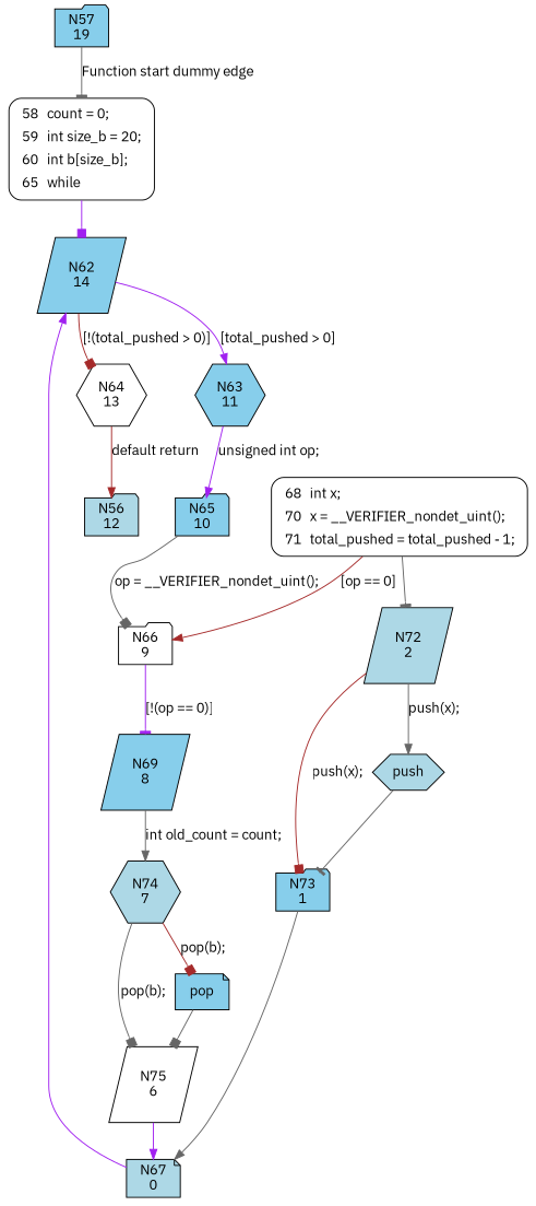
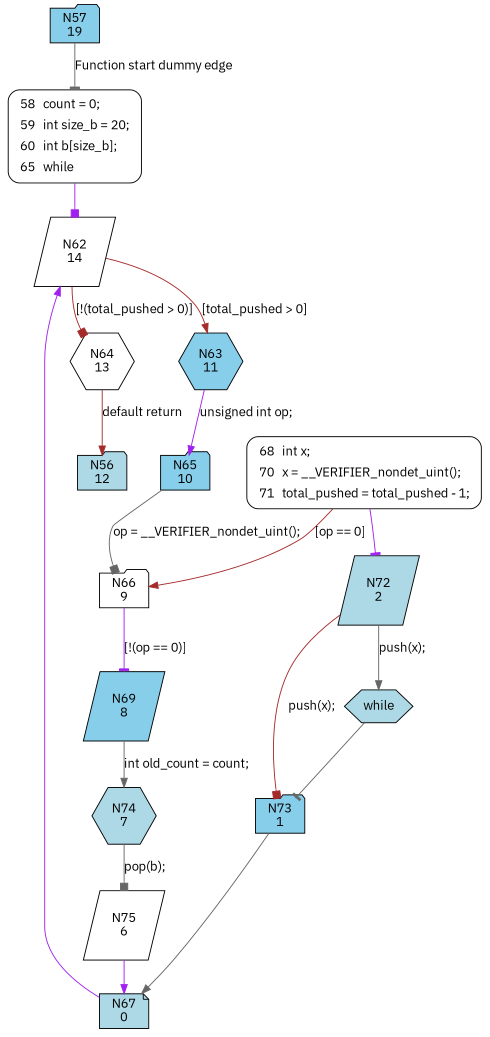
  digraph {
    fontname="IBM Plex Sans"
    node [fillcolor=skyblue fontname="IBM Plex Sans" shape=folder style=filled]
    edge [arrowhead=normal color=gray40 fontname="IBM Plex Sans"]
    n1 [label="N57\n19"]
    n2 [fillcolor=white label=<<table border="0" cellborder="0" cellpadding="3" bgcolor="white"><tr><td align="right">58</td><td align="left">count = 0;</td></tr><tr><td align="right">59</td><td align="left">int size_b = 20;</td></tr><tr><td align="right">60</td><td align="left">int b[size_b];</td></tr><tr><td align="right">65</td><td align="left">while</td></tr></table>> penwidth=1 shape=Mrecord style="filled,bold"]
-   n3 [label="N62\n14" shape=parallelogram]
+   n3 [fillcolor=white label="N62\n14" shape=parallelogram]
    n4 [label="N63\n11" shape=hexagon]
    n5 [fillcolor=white label="N64\n13" shape=hexagon]
    n6 [label="N65\n10"]
    n7 [fillcolor=lightblue label="N56\n12"]
    n8 [fillcolor=white label="N66\n9"]
    n9 [label="N69\n8" shape=parallelogram]
    n10 [fillcolor=white label=<<table border="0" cellborder="0" cellpadding="3" bgcolor="white"><tr><td align="right">68</td><td align="left">int x;</td></tr><tr><td align="right">70</td><td align="left">x = __VERIFIER_nondet_uint();</td></tr><tr><td align="right">71</td><td align="left">total_pushed = total_pushed - 1;</td></tr></table>> penwidth=1 shape=Mrecord style="filled,bold"]
    n11 [fillcolor=lightblue label="N72\n2" shape=parallelogram]
    n12 [fillcolor=lightblue label="N74\n7" shape=hexagon]
    n13 [label="N73\n1"]
-   n14 [fillcolor=lightblue label=push shape=hexagon]
+   n14 [fillcolor=lightblue label=while shape=hexagon]
    n15 [fillcolor=white label="N75\n6" shape=parallelogram]
-   n16 [label=pop shape=note]
    n17 [fillcolor=lightblue label="N67\n0" shape=note]
    n1 -> n2 [arrowhead=tee label="Function start dummy edge"]
    n2 -> n3 [arrowhead=box color=purple]
-   n3 -> n4 [color=purple label="[total_pushed > 0]"]
+   n3 -> n4 [color=brown label="[total_pushed > 0]"]
    n3 -> n5 [arrowhead=box color=brown label="[!(total_pushed > 0)]"]
    n4 -> n6 [color=purple label="unsigned int op;"]
    n5 -> n7 [color=brown label="default return"]
    n6 -> n8 [arrowhead=box label="op = __VERIFIER_nondet_uint();"]
    n8 -> n9 [arrowhead=tee color=purple label="[!(op == 0)]"]
    n9 -> n12 [label="int old_count = count;"]
    n10 -> n8 [color=brown label="[op == 0]"]
-   n10 -> n11 [arrowhead=tee]
+   n10 -> n11 [arrowhead=tee color=purple]
    n11 -> n13 [arrowhead=box color=brown label="push(x);"]
    n11 -> n14 [label="push(x);"]
    n12 -> n15 [arrowhead=box label="pop(b);"]
-   n12 -> n16 [arrowhead=box color=brown label="pop(b);"]
    n13 -> n17
    n14 -> n13 [arrowhead=tee]
    n15 -> n17 [color=purple]
-   n16 -> n15 [arrowhead=box]
    n17 -> n3 [color=purple]
  }
